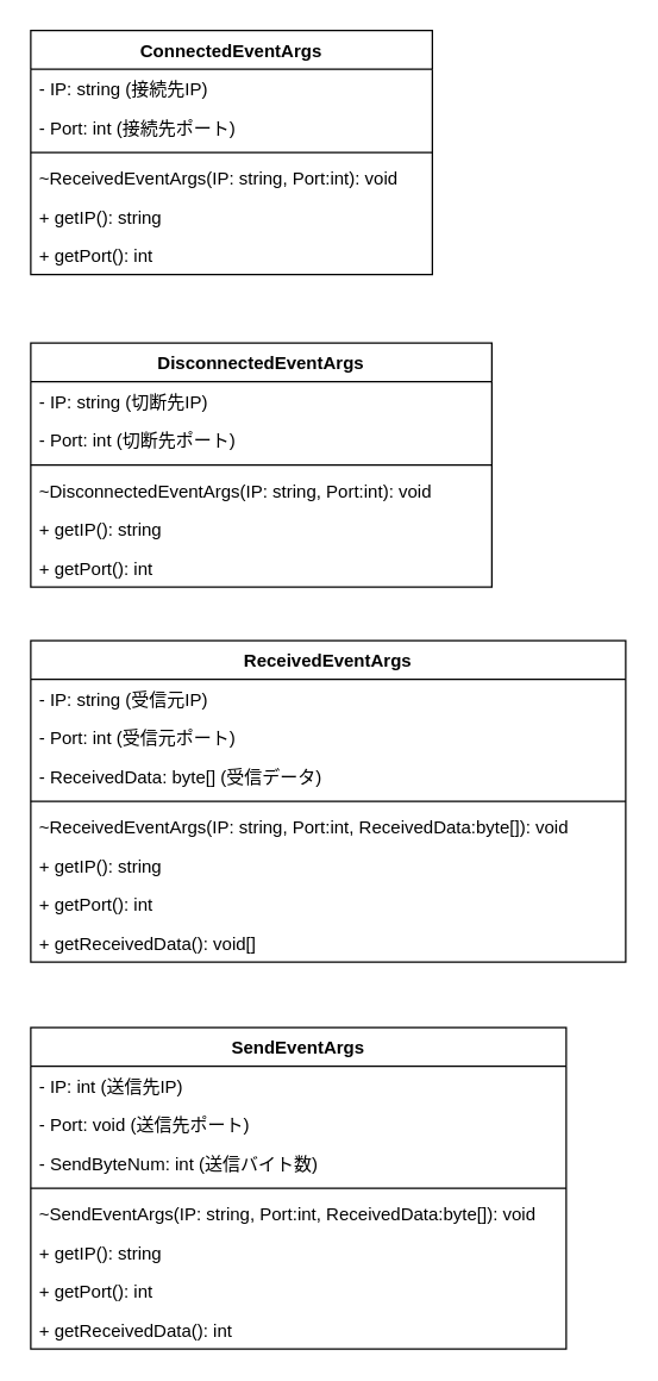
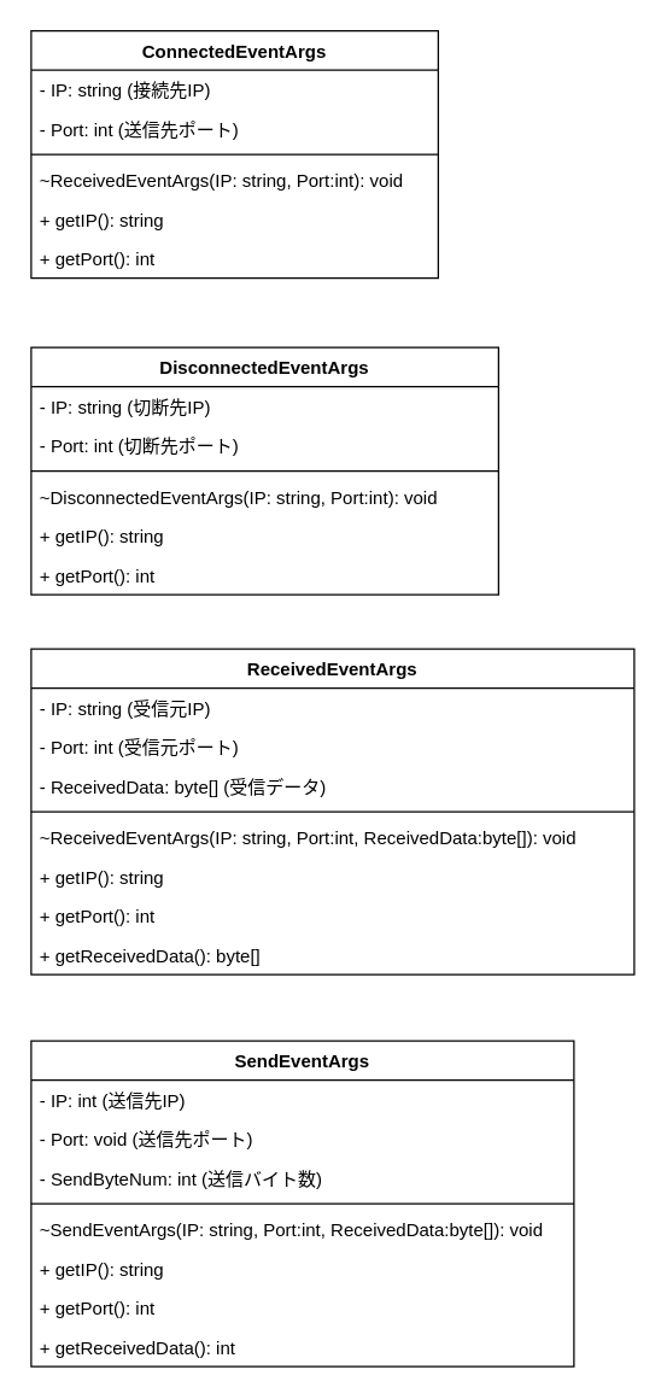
  <mxCell id="0" />
  <mxCell id="1" parent="0" />
  <mxCell id="2" value="ConnectedEventArgs" style="swimlane;fontStyle=1;align=center;verticalAlign=top;childLayout=stackLayout;horizontal=1;startSize=26;horizontalStack=0;resizeParent=1;resizeParentMax=0;resizeLast=0;collapsible=1;marginBottom=0;" vertex="1" parent="1"><mxGeometry x="20" y="20" width="270" height="164" as="geometry" /></mxCell>
  <mxCell id="3" value="- IP: string (接続先IP) " style="text;strokeColor=none;fillColor=none;align=left;verticalAlign=top;spacingLeft=4;spacingRight=4;overflow=hidden;rotatable=0;points=[[0,0.5],[1,0.5]];portConstraint=eastwest;" vertex="1" parent="2"><mxGeometry y="26" width="270" height="26" as="geometry" /></mxCell>
- <mxCell id="4" value="- Port: int (接続先ポート)" style="text;strokeColor=none;fillColor=none;align=left;verticalAlign=top;spacingLeft=4;spacingRight=4;overflow=hidden;rotatable=0;points=[[0,0.5],[1,0.5]];portConstraint=eastwest;" vertex="1" parent="2"><mxGeometry y="52" width="270" height="26" as="geometry" /></mxCell>
+ <mxCell id="4" value="- Port: int (送信先ポート)" style="text;strokeColor=none;fillColor=none;align=left;verticalAlign=top;spacingLeft=4;spacingRight=4;overflow=hidden;rotatable=0;points=[[0,0.5],[1,0.5]];portConstraint=eastwest;" vertex="1" parent="2"><mxGeometry y="52" width="270" height="26" as="geometry" /></mxCell>
  <mxCell id="5" value="" style="line;strokeWidth=1;fillColor=none;align=left;verticalAlign=middle;spacingTop=-1;spacingLeft=3;spacingRight=3;rotatable=0;labelPosition=right;points=[];portConstraint=eastwest;" vertex="1" parent="2"><mxGeometry y="78" width="270" height="8" as="geometry" /></mxCell>
  <mxCell id="6" value="~ReceivedEventArgs(IP: string, Port:int): void" style="text;strokeColor=none;fillColor=none;align=left;verticalAlign=top;spacingLeft=4;spacingRight=4;overflow=hidden;rotatable=0;points=[[0,0.5],[1,0.5]];portConstraint=eastwest;" vertex="1" parent="2"><mxGeometry y="86" width="270" height="26" as="geometry" /></mxCell>
  <mxCell id="7" value="+ getIP(): string" style="text;strokeColor=none;fillColor=none;align=left;verticalAlign=top;spacingLeft=4;spacingRight=4;overflow=hidden;rotatable=0;points=[[0,0.5],[1,0.5]];portConstraint=eastwest;" vertex="1" parent="2"><mxGeometry y="112" width="270" height="26" as="geometry" /></mxCell>
  <mxCell id="8" value="+ getPort(): int" style="text;strokeColor=none;fillColor=none;align=left;verticalAlign=top;spacingLeft=4;spacingRight=4;overflow=hidden;rotatable=0;points=[[0,0.5],[1,0.5]];portConstraint=eastwest;" vertex="1" parent="2"><mxGeometry y="138" width="270" height="26" as="geometry" /></mxCell>
  <mxCell id="9" value="DisconnectedEventArgs" style="swimlane;fontStyle=1;align=center;verticalAlign=top;childLayout=stackLayout;horizontal=1;startSize=26;horizontalStack=0;resizeParent=1;resizeParentMax=0;resizeLast=0;collapsible=1;marginBottom=0;" vertex="1" parent="1"><mxGeometry x="20" y="230" width="310" height="164" as="geometry" /></mxCell>
  <mxCell id="10" value="- IP: string (切断先IP) " style="text;strokeColor=none;fillColor=none;align=left;verticalAlign=top;spacingLeft=4;spacingRight=4;overflow=hidden;rotatable=0;points=[[0,0.5],[1,0.5]];portConstraint=eastwest;" vertex="1" parent="9"><mxGeometry y="26" width="310" height="26" as="geometry" /></mxCell>
  <mxCell id="11" value="- Port: int (切断先ポート)" style="text;strokeColor=none;fillColor=none;align=left;verticalAlign=top;spacingLeft=4;spacingRight=4;overflow=hidden;rotatable=0;points=[[0,0.5],[1,0.5]];portConstraint=eastwest;" vertex="1" parent="9"><mxGeometry y="52" width="310" height="26" as="geometry" /></mxCell>
  <mxCell id="12" value="" style="line;strokeWidth=1;fillColor=none;align=left;verticalAlign=middle;spacingTop=-1;spacingLeft=3;spacingRight=3;rotatable=0;labelPosition=right;points=[];portConstraint=eastwest;" vertex="1" parent="9"><mxGeometry y="78" width="310" height="8" as="geometry" /></mxCell>
  <mxCell id="13" value="~DisconnectedEventArgs(IP: string, Port:int): void" style="text;strokeColor=none;fillColor=none;align=left;verticalAlign=top;spacingLeft=4;spacingRight=4;overflow=hidden;rotatable=0;points=[[0,0.5],[1,0.5]];portConstraint=eastwest;" vertex="1" parent="9"><mxGeometry y="86" width="310" height="26" as="geometry" /></mxCell>
  <mxCell id="14" value="+ getIP(): string" style="text;strokeColor=none;fillColor=none;align=left;verticalAlign=top;spacingLeft=4;spacingRight=4;overflow=hidden;rotatable=0;points=[[0,0.5],[1,0.5]];portConstraint=eastwest;" vertex="1" parent="9"><mxGeometry y="112" width="310" height="26" as="geometry" /></mxCell>
  <mxCell id="15" value="+ getPort(): int" style="text;strokeColor=none;fillColor=none;align=left;verticalAlign=top;spacingLeft=4;spacingRight=4;overflow=hidden;rotatable=0;points=[[0,0.5],[1,0.5]];portConstraint=eastwest;" vertex="1" parent="9"><mxGeometry y="138" width="310" height="26" as="geometry" /></mxCell>
  <mxCell id="16" value="ReceivedEventArgs" style="swimlane;fontStyle=1;align=center;verticalAlign=top;childLayout=stackLayout;horizontal=1;startSize=26;horizontalStack=0;resizeParent=1;resizeParentMax=0;resizeLast=0;collapsible=1;marginBottom=0;" vertex="1" parent="1"><mxGeometry x="20" y="430" width="400" height="216" as="geometry" /></mxCell>
  <mxCell id="17" value="- IP: string (受信元IP) " style="text;strokeColor=none;fillColor=none;align=left;verticalAlign=top;spacingLeft=4;spacingRight=4;overflow=hidden;rotatable=0;points=[[0,0.5],[1,0.5]];portConstraint=eastwest;" vertex="1" parent="16"><mxGeometry y="26" width="400" height="26" as="geometry" /></mxCell>
  <mxCell id="18" value="- Port: int (受信元ポート)" style="text;strokeColor=none;fillColor=none;align=left;verticalAlign=top;spacingLeft=4;spacingRight=4;overflow=hidden;rotatable=0;points=[[0,0.5],[1,0.5]];portConstraint=eastwest;" vertex="1" parent="16"><mxGeometry y="52" width="400" height="26" as="geometry" /></mxCell>
  <mxCell id="19" value="- ReceivedData: byte[] (受信データ)" style="text;strokeColor=none;fillColor=none;align=left;verticalAlign=top;spacingLeft=4;spacingRight=4;overflow=hidden;rotatable=0;points=[[0,0.5],[1,0.5]];portConstraint=eastwest;" vertex="1" parent="16"><mxGeometry y="78" width="400" height="26" as="geometry" /></mxCell>
  <mxCell id="20" value="" style="line;strokeWidth=1;fillColor=none;align=left;verticalAlign=middle;spacingTop=-1;spacingLeft=3;spacingRight=3;rotatable=0;labelPosition=right;points=[];portConstraint=eastwest;" vertex="1" parent="16"><mxGeometry y="104" width="400" height="8" as="geometry" /></mxCell>
  <mxCell id="21" value="~ReceivedEventArgs(IP: string, Port:int, ReceivedData:byte[]): void" style="text;strokeColor=none;fillColor=none;align=left;verticalAlign=top;spacingLeft=4;spacingRight=4;overflow=hidden;rotatable=0;points=[[0,0.5],[1,0.5]];portConstraint=eastwest;" vertex="1" parent="16"><mxGeometry y="112" width="400" height="26" as="geometry" /></mxCell>
  <mxCell id="22" value="+ getIP(): string" style="text;strokeColor=none;fillColor=none;align=left;verticalAlign=top;spacingLeft=4;spacingRight=4;overflow=hidden;rotatable=0;points=[[0,0.5],[1,0.5]];portConstraint=eastwest;" vertex="1" parent="16"><mxGeometry y="138" width="400" height="26" as="geometry" /></mxCell>
  <mxCell id="23" value="+ getPort(): int" style="text;strokeColor=none;fillColor=none;align=left;verticalAlign=top;spacingLeft=4;spacingRight=4;overflow=hidden;rotatable=0;points=[[0,0.5],[1,0.5]];portConstraint=eastwest;" vertex="1" parent="16"><mxGeometry y="164" width="400" height="26" as="geometry" /></mxCell>
- <mxCell id="24" value="+ getReceivedData(): void[]" style="text;strokeColor=none;fillColor=none;align=left;verticalAlign=top;spacingLeft=4;spacingRight=4;overflow=hidden;rotatable=0;points=[[0,0.5],[1,0.5]];portConstraint=eastwest;" vertex="1" parent="16"><mxGeometry y="190" width="400" height="26" as="geometry" /></mxCell>
+ <mxCell id="24" value="+ getReceivedData(): byte[]" style="text;strokeColor=none;fillColor=none;align=left;verticalAlign=top;spacingLeft=4;spacingRight=4;overflow=hidden;rotatable=0;points=[[0,0.5],[1,0.5]];portConstraint=eastwest;" vertex="1" parent="16"><mxGeometry y="190" width="400" height="26" as="geometry" /></mxCell>
  <mxCell id="25" value="SendEventArgs" style="swimlane;fontStyle=1;align=center;verticalAlign=top;childLayout=stackLayout;horizontal=1;startSize=26;horizontalStack=0;resizeParent=1;resizeParentMax=0;resizeLast=0;collapsible=1;marginBottom=0;" vertex="1" parent="1"><mxGeometry x="20" y="690" width="360" height="216" as="geometry" /></mxCell>
  <mxCell id="26" value="- IP: int (送信先IP) " style="text;strokeColor=none;fillColor=none;align=left;verticalAlign=top;spacingLeft=4;spacingRight=4;overflow=hidden;rotatable=0;points=[[0,0.5],[1,0.5]];portConstraint=eastwest;" vertex="1" parent="25"><mxGeometry y="26" width="360" height="26" as="geometry" /></mxCell>
  <mxCell id="27" value="- Port: void (送信先ポート)" style="text;strokeColor=none;fillColor=none;align=left;verticalAlign=top;spacingLeft=4;spacingRight=4;overflow=hidden;rotatable=0;points=[[0,0.5],[1,0.5]];portConstraint=eastwest;" vertex="1" parent="25"><mxGeometry y="52" width="360" height="26" as="geometry" /></mxCell>
  <mxCell id="28" value="- SendByteNum: int (送信バイト数)" style="text;strokeColor=none;fillColor=none;align=left;verticalAlign=top;spacingLeft=4;spacingRight=4;overflow=hidden;rotatable=0;points=[[0,0.5],[1,0.5]];portConstraint=eastwest;" vertex="1" parent="25"><mxGeometry y="78" width="360" height="26" as="geometry" /></mxCell>
  <mxCell id="29" value="" style="line;strokeWidth=1;fillColor=none;align=left;verticalAlign=middle;spacingTop=-1;spacingLeft=3;spacingRight=3;rotatable=0;labelPosition=right;points=[];portConstraint=eastwest;" vertex="1" parent="25"><mxGeometry y="104" width="360" height="8" as="geometry" /></mxCell>
  <mxCell id="30" value="~SendEventArgs(IP: string, Port:int, ReceivedData:byte[]): void" style="text;strokeColor=none;fillColor=none;align=left;verticalAlign=top;spacingLeft=4;spacingRight=4;overflow=hidden;rotatable=0;points=[[0,0.5],[1,0.5]];portConstraint=eastwest;" vertex="1" parent="25"><mxGeometry y="112" width="360" height="26" as="geometry" /></mxCell>
  <mxCell id="31" value="+ getIP(): string" style="text;strokeColor=none;fillColor=none;align=left;verticalAlign=top;spacingLeft=4;spacingRight=4;overflow=hidden;rotatable=0;points=[[0,0.5],[1,0.5]];portConstraint=eastwest;" vertex="1" parent="25"><mxGeometry y="138" width="360" height="26" as="geometry" /></mxCell>
  <mxCell id="32" value="+ getPort(): int" style="text;strokeColor=none;fillColor=none;align=left;verticalAlign=top;spacingLeft=4;spacingRight=4;overflow=hidden;rotatable=0;points=[[0,0.5],[1,0.5]];portConstraint=eastwest;" vertex="1" parent="25"><mxGeometry y="164" width="360" height="26" as="geometry" /></mxCell>
  <mxCell id="33" value="+ getReceivedData(): int" style="text;strokeColor=none;fillColor=none;align=left;verticalAlign=top;spacingLeft=4;spacingRight=4;overflow=hidden;rotatable=0;points=[[0,0.5],[1,0.5]];portConstraint=eastwest;" vertex="1" parent="25"><mxGeometry y="190" width="360" height="26" as="geometry" /></mxCell>
